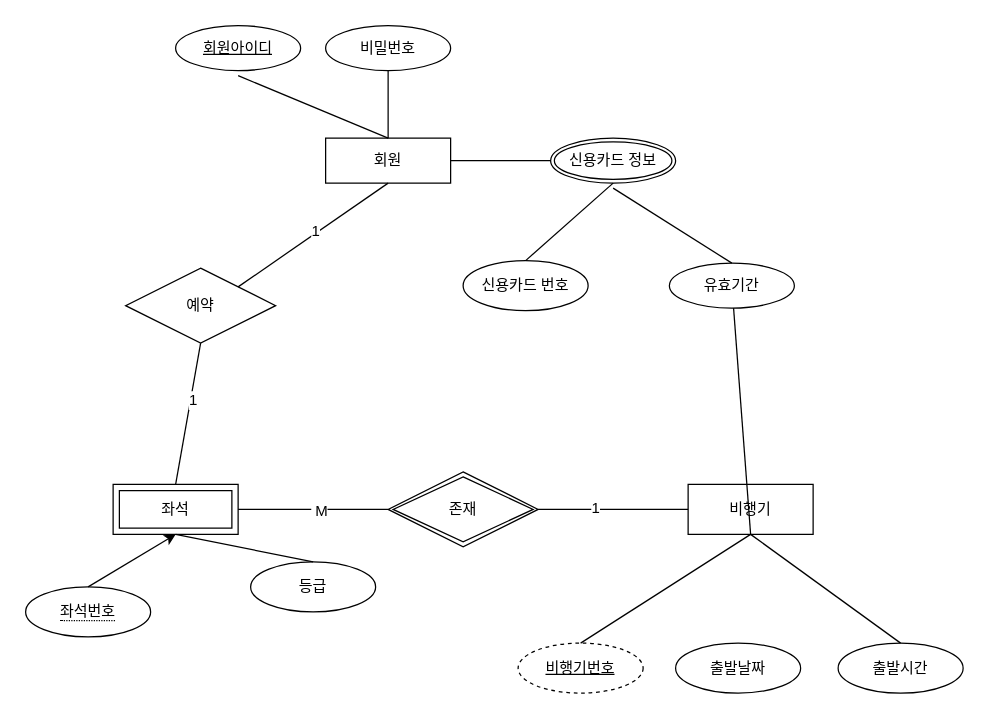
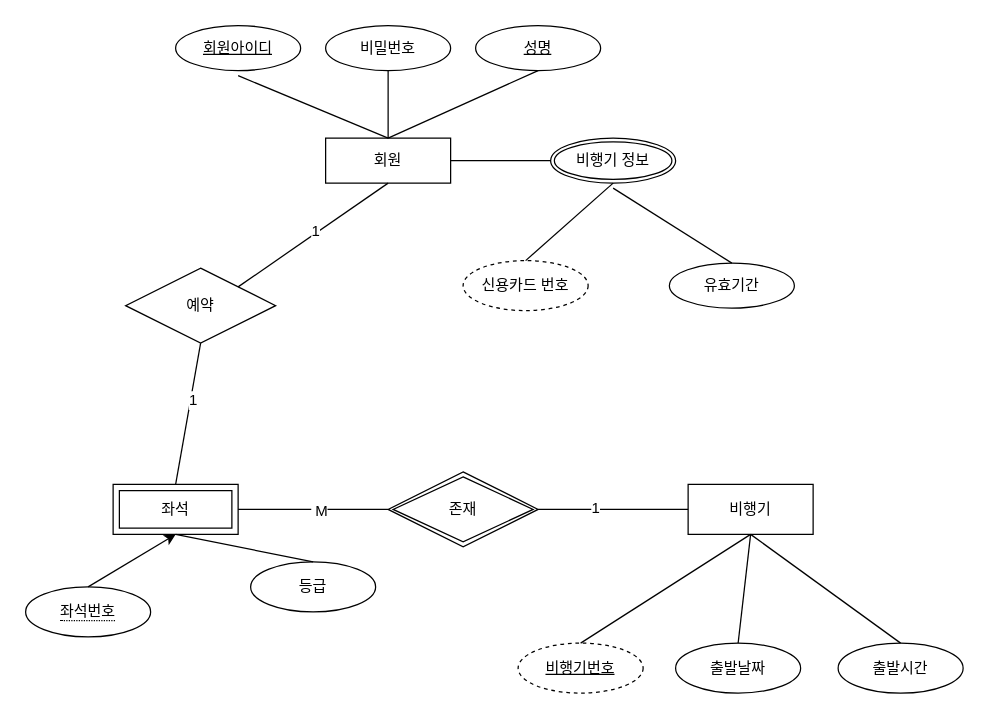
  <mxCell id="0" />
  <mxCell id="1" parent="0" />
  <mxCell id="2" value="회원" style="whiteSpace=wrap;html=1;align=center;rounded=0;strokeColor=default;verticalAlign=middle;fontFamily=Helvetica;fontSize=12;fontColor=default;fillColor=light-dark(#FFFFFF,#FFFFFF);" vertex="1" parent="1"><mxGeometry x="260" y="110" width="100" height="36" as="geometry" /></mxCell>
  <mxCell id="3" value="회원아이디" style="ellipse;whiteSpace=wrap;html=1;align=center;fontStyle=4;rounded=0;strokeColor=default;verticalAlign=middle;fontFamily=Helvetica;fontSize=12;fontColor=default;fillColor=light-dark(#FFFFFF,#FFFFFF);" vertex="1" parent="1"><mxGeometry x="140" y="20" width="100" height="36" as="geometry" /></mxCell>
  <mxCell id="4" value="비밀번호" style="ellipse;whiteSpace=wrap;html=1;align=center;rounded=0;strokeColor=default;verticalAlign=middle;fontFamily=Helvetica;fontSize=12;fontColor=default;fillColor=light-dark(#FFFFFF,#FFFFFF);" vertex="1" parent="1"><mxGeometry x="260" y="20" width="100" height="36" as="geometry" /></mxCell>
- <mxCell id="6" value="신용카드 정보" style="ellipse;shape=doubleEllipse;margin=3;whiteSpace=wrap;html=1;align=center;rounded=0;strokeColor=default;verticalAlign=middle;fontFamily=Helvetica;fontSize=12;fontColor=default;fillColor=light-dark(#FFFFFF,#FFFFFF);" vertex="1" parent="1"><mxGeometry x="440" y="110" width="100" height="36" as="geometry" /></mxCell>
+ <mxCell id="5" value="성명" style="ellipse;whiteSpace=wrap;html=1;align=center;fontStyle=4;rounded=0;strokeColor=default;verticalAlign=middle;fontFamily=Helvetica;fontSize=12;fontColor=default;fillColor=light-dark(#FFFFFF,#FFFFFF);" vertex="1" parent="1"><mxGeometry x="380" y="20" width="100" height="36" as="geometry" /></mxCell>
+ <mxCell id="6" value="비행기 정보" style="ellipse;shape=doubleEllipse;margin=3;whiteSpace=wrap;html=1;align=center;rounded=0;strokeColor=default;verticalAlign=middle;fontFamily=Helvetica;fontSize=12;fontColor=default;fillColor=light-dark(#FFFFFF,#FFFFFF);" vertex="1" parent="1"><mxGeometry x="440" y="110" width="100" height="36" as="geometry" /></mxCell>
  <mxCell id="7" value="유효기간" style="ellipse;whiteSpace=wrap;html=1;align=center;rounded=0;strokeColor=default;verticalAlign=middle;fontFamily=Helvetica;fontSize=12;fontColor=default;fillColor=light-dark(#FFFFFF,#FFFFFF);" vertex="1" parent="1"><mxGeometry x="535" y="210" width="100" height="36" as="geometry" /></mxCell>
- <mxCell id="8" value="신용카드 번호" style="ellipse;whiteSpace=wrap;html=1;align=center;rounded=0;strokeColor=default;verticalAlign=middle;fontFamily=Helvetica;fontSize=12;fontColor=default;fillColor=light-dark(#FFFFFF,#FFFFFF);" vertex="1" parent="1"><mxGeometry x="370" y="208" width="100" height="40" as="geometry" /></mxCell>
+ <mxCell id="8" value="신용카드 번호" style="ellipse;whiteSpace=wrap;html=1;align=center;rounded=0;strokeColor=default;verticalAlign=middle;fontFamily=Helvetica;fontSize=12;fontColor=default;fillColor=light-dark(#FFFFFF,#FFFFFF);dashed=1;" vertex="1" parent="1"><mxGeometry x="370" y="208" width="100" height="40" as="geometry" /></mxCell>
  <mxCell id="9" value="" style="endArrow=none;html=1;rounded=0;fontFamily=Helvetica;fontSize=12;fontColor=default;exitX=0.5;exitY=0;exitDx=0;exitDy=0;entryX=0.5;entryY=1;entryDx=0;entryDy=0;" edge="1" parent="1" source="8" target="6"><mxGeometry width="50" height="50" relative="1" as="geometry"><mxPoint x="420" y="210" as="sourcePoint" /><mxPoint x="470" y="150" as="targetPoint" /></mxGeometry></mxCell>
  <mxCell id="10" value="" style="endArrow=none;html=1;rounded=0;fontFamily=Helvetica;fontSize=12;fontColor=default;entryX=0.5;entryY=0;entryDx=0;entryDy=0;" edge="1" parent="1" target="7"><mxGeometry width="50" height="50" relative="1" as="geometry"><mxPoint x="490" y="150" as="sourcePoint" /><mxPoint x="560" y="230" as="targetPoint" /></mxGeometry></mxCell>
  <mxCell id="11" value="" style="endArrow=none;html=1;rounded=0;fontFamily=Helvetica;fontSize=12;fontColor=default;exitX=0.5;exitY=0;exitDx=0;exitDy=0;" edge="1" parent="1" source="2"><mxGeometry width="50" height="50" relative="1" as="geometry"><mxPoint x="250" y="100" as="sourcePoint" /><mxPoint x="190" y="60" as="targetPoint" /></mxGeometry></mxCell>
  <mxCell id="12" value="" style="endArrow=none;html=1;rounded=0;fontFamily=Helvetica;fontSize=12;fontColor=default;entryX=0.5;entryY=1;entryDx=0;entryDy=0;exitX=0.5;exitY=0;exitDx=0;exitDy=0;" edge="1" parent="1" source="2" target="4"><mxGeometry width="50" height="50" relative="1" as="geometry"><mxPoint x="280" y="180" as="sourcePoint" /><mxPoint x="330" y="130" as="targetPoint" /></mxGeometry></mxCell>
+ <mxCell id="13" value="" style="endArrow=none;html=1;rounded=0;fontFamily=Helvetica;fontSize=12;fontColor=default;entryX=0.5;entryY=1;entryDx=0;entryDy=0;exitX=0.5;exitY=0;exitDx=0;exitDy=0;" edge="1" parent="1" source="2" target="5"><mxGeometry width="50" height="50" relative="1" as="geometry"><mxPoint x="280" y="180" as="sourcePoint" /><mxPoint x="330" y="130" as="targetPoint" /></mxGeometry></mxCell>
  <mxCell id="14" value="" style="endArrow=none;html=1;rounded=0;fontFamily=Helvetica;fontSize=12;fontColor=default;entryX=1;entryY=0.5;entryDx=0;entryDy=0;exitX=0;exitY=0.5;exitDx=0;exitDy=0;" edge="1" parent="1" source="6" target="2"><mxGeometry width="50" height="50" relative="1" as="geometry"><mxPoint x="280" y="180" as="sourcePoint" /><mxPoint x="330" y="130" as="targetPoint" /></mxGeometry></mxCell>
  <mxCell id="15" value="비행기" style="whiteSpace=wrap;html=1;align=center;rounded=0;strokeColor=default;verticalAlign=middle;fontFamily=Helvetica;fontSize=12;fontColor=default;fillColor=light-dark(#FFFFFF,#FFFFFF);" vertex="1" parent="1"><mxGeometry x="550" y="387" width="100" height="40" as="geometry" /></mxCell>
  <mxCell id="16" value="좌석" style="shape=ext;margin=3;double=1;whiteSpace=wrap;html=1;align=center;rounded=0;strokeColor=default;verticalAlign=middle;fontFamily=Helvetica;fontSize=12;fontColor=default;fillColor=light-dark(#FFFFFF,#FFFFFF);" vertex="1" parent="1"><mxGeometry x="90" y="387" width="100" height="40" as="geometry" /></mxCell>
  <mxCell id="17" value="출발시간" style="ellipse;whiteSpace=wrap;html=1;align=center;rounded=0;strokeColor=default;verticalAlign=middle;fontFamily=Helvetica;fontSize=12;fontColor=default;fillColor=light-dark(#FFFFFF,#FFFFFF);" vertex="1" parent="1"><mxGeometry x="670" y="514" width="100" height="40" as="geometry" /></mxCell>
  <mxCell id="18" value="출발날짜" style="ellipse;whiteSpace=wrap;html=1;align=center;rounded=0;strokeColor=default;verticalAlign=middle;fontFamily=Helvetica;fontSize=12;fontColor=default;fillColor=light-dark(#FFFFFF,#FFFFFF);" vertex="1" parent="1"><mxGeometry x="540" y="514" width="100" height="40" as="geometry" /></mxCell>
  <mxCell id="19" value="비행기번호" style="ellipse;whiteSpace=wrap;html=1;align=center;fontStyle=4;rounded=0;strokeColor=default;verticalAlign=middle;fontFamily=Helvetica;fontSize=12;fontColor=default;fillColor=light-dark(#FFFFFF,#FFFFFF);dashed=1;" vertex="1" parent="1"><mxGeometry x="414" y="514" width="100" height="40" as="geometry" /></mxCell>
  <mxCell id="20" value="&lt;span style=&quot;border-bottom-width: 1px; border-bottom-style: dotted; border-bottom-color: currentcolor;&quot;&gt;좌석번호&lt;/span&gt;" style="ellipse;whiteSpace=wrap;html=1;align=center;rounded=0;strokeColor=default;verticalAlign=middle;fontFamily=Helvetica;fontSize=12;fontColor=default;fillColor=light-dark(#FFFFFF,#FFFFFF);" vertex="1" parent="1"><mxGeometry x="20" y="469" width="100" height="40" as="geometry" /></mxCell>
  <mxCell id="21" value="등급" style="ellipse;whiteSpace=wrap;html=1;align=center;rounded=0;strokeColor=default;verticalAlign=middle;fontFamily=Helvetica;fontSize=12;fontColor=default;fillColor=light-dark(#FFFFFF,#FFFFFF);" vertex="1" parent="1"><mxGeometry x="200" y="449" width="100" height="40" as="geometry" /></mxCell>
  <mxCell id="22" value="" style="endArrow=none;html=1;rounded=0;fontFamily=Helvetica;fontSize=12;fontColor=default;entryX=0.5;entryY=1;entryDx=0;entryDy=0;exitX=0.5;exitY=0;exitDx=0;exitDy=0;" edge="1" parent="1" source="19" target="15"><mxGeometry width="50" height="50" relative="1" as="geometry"><mxPoint x="490" y="493" as="sourcePoint" /><mxPoint x="540" y="427" as="targetPoint" /></mxGeometry></mxCell>
- <mxCell id="23" value="" style="endArrow=none;html=1;rounded=0;fontFamily=Helvetica;fontSize=12;fontColor=default;exitX=0.5;exitY=1;exitDx=0;exitDy=0;" edge="1" parent="1" source="15" target="7"><mxGeometry width="50" height="50" relative="1" as="geometry"><mxPoint x="580" y="427" as="sourcePoint" /><mxPoint x="620" y="434.5" as="targetPoint" /></mxGeometry></mxCell>
+ <mxCell id="23" value="" style="endArrow=none;html=1;rounded=0;fontFamily=Helvetica;fontSize=12;fontColor=default;exitX=0.5;exitY=1;exitDx=0;exitDy=0;entryX=0.5;entryY=0;entryDx=0;entryDy=0;" edge="1" parent="1" source="15" target="18"><mxGeometry width="50" height="50" relative="1" as="geometry"><mxPoint x="580" y="427" as="sourcePoint" /><mxPoint x="620" y="434.5" as="targetPoint" /></mxGeometry></mxCell>
  <mxCell id="24" value="" style="endArrow=none;html=1;rounded=0;fontFamily=Helvetica;fontSize=12;fontColor=default;exitX=0.5;exitY=1;exitDx=0;exitDy=0;entryX=0.5;entryY=0;entryDx=0;entryDy=0;" edge="1" parent="1" source="15" target="17"><mxGeometry width="50" height="50" relative="1" as="geometry"><mxPoint x="600" y="437" as="sourcePoint" /><mxPoint x="640" y="514.5" as="targetPoint" /></mxGeometry></mxCell>
  <mxCell id="25" value="예약" style="shape=rhombus;perimeter=rhombusPerimeter;whiteSpace=wrap;html=1;align=center;rounded=0;strokeColor=default;verticalAlign=middle;fontFamily=Helvetica;fontSize=12;fontColor=default;fillColor=light-dark(#FFFFFF,#FFFFFF);" vertex="1" parent="1"><mxGeometry x="100" y="214" width="120" height="60" as="geometry" /></mxCell>
  <mxCell id="26" value="존재" style="shape=rhombus;double=1;perimeter=rhombusPerimeter;whiteSpace=wrap;html=1;align=center;rounded=0;strokeColor=default;verticalAlign=middle;fontFamily=Helvetica;fontSize=12;fontColor=default;fillColor=light-dark(#FFFFFF,#FFFFFF);" vertex="1" parent="1"><mxGeometry x="310" y="377" width="120" height="60" as="geometry" /></mxCell>
  <mxCell id="27" value="" style="endArrow=classic;html=1;rounded=0;fontFamily=Helvetica;fontSize=12;fontColor=default;entryX=0.5;entryY=1;entryDx=0;entryDy=0;exitX=0.5;exitY=0;exitDx=0;exitDy=0;" edge="1" parent="1" source="20" target="16"><mxGeometry width="50" height="50" relative="1" as="geometry"><mxPoint x="70" y="467" as="sourcePoint" /><mxPoint x="140" y="427" as="targetPoint" /></mxGeometry></mxCell>
  <mxCell id="28" value="" style="endArrow=none;html=1;rounded=0;fontFamily=Helvetica;fontSize=12;fontColor=default;entryX=0.5;entryY=1;entryDx=0;entryDy=0;exitX=0.5;exitY=0;exitDx=0;exitDy=0;" edge="1" parent="1" source="21" target="16"><mxGeometry width="50" height="50" relative="1" as="geometry"><mxPoint x="330" y="467" as="sourcePoint" /><mxPoint x="380" y="417" as="targetPoint" /></mxGeometry></mxCell>
  <mxCell id="29" value="" style="endArrow=none;html=1;rounded=0;fontFamily=Helvetica;fontSize=12;fontColor=default;entryX=0.5;entryY=1;entryDx=0;entryDy=0;exitX=1;exitY=0;exitDx=0;exitDy=0;" edge="1" parent="1" source="25" target="2"><mxGeometry width="50" height="50" relative="1" as="geometry"><mxPoint x="350" y="497" as="sourcePoint" /><mxPoint x="400" y="447" as="targetPoint" /></mxGeometry></mxCell>
  <mxCell id="30" value="1" style="edgeLabel;html=1;align=center;verticalAlign=middle;resizable=0;points=[];rounded=0;strokeColor=default;fontFamily=Helvetica;fontSize=12;fontColor=default;fillColor=light-dark(#FFFFFF,#FFFFFF);" vertex="1" connectable="0" parent="29"><mxGeometry x="0.041" y="1" relative="1" as="geometry"><mxPoint as="offset" /></mxGeometry></mxCell>
  <mxCell id="31" value="" style="endArrow=none;html=1;rounded=0;fontFamily=Helvetica;fontSize=12;fontColor=default;entryX=0.5;entryY=1;entryDx=0;entryDy=0;exitX=0.5;exitY=0;exitDx=0;exitDy=0;" edge="1" parent="1" source="16" target="25"><mxGeometry width="50" height="50" relative="1" as="geometry"><mxPoint x="350" y="497" as="sourcePoint" /><mxPoint x="400" y="447" as="targetPoint" /></mxGeometry></mxCell>
  <mxCell id="32" value="1" style="edgeLabel;html=1;align=center;verticalAlign=middle;resizable=0;points=[];rounded=0;strokeColor=default;fontFamily=Helvetica;fontSize=12;fontColor=default;fillColor=light-dark(#FFFFFF,#FFFFFF);" vertex="1" connectable="0" parent="31"><mxGeometry x="0.207" y="-2" relative="1" as="geometry"><mxPoint as="offset" /></mxGeometry></mxCell>
  <mxCell id="33" value="" style="endArrow=none;html=1;rounded=0;fontFamily=Helvetica;fontSize=12;fontColor=default;exitX=1;exitY=0.5;exitDx=0;exitDy=0;entryX=0;entryY=0.5;entryDx=0;entryDy=0;" edge="1" parent="1" source="16" target="26"><mxGeometry width="50" height="50" relative="1" as="geometry"><mxPoint x="350" y="447" as="sourcePoint" /><mxPoint x="400" y="397" as="targetPoint" /></mxGeometry></mxCell>
  <mxCell id="34" value="&amp;nbsp;M" style="edgeLabel;html=1;align=center;verticalAlign=middle;resizable=0;points=[];rounded=0;strokeColor=default;fontFamily=Helvetica;fontSize=12;fontColor=default;fillColor=light-dark(#FFFFFF,#FFFFFF);" vertex="1" connectable="0" parent="33"><mxGeometry x="0.069" y="-1" relative="1" as="geometry"><mxPoint as="offset" /></mxGeometry></mxCell>
  <mxCell id="35" value="" style="endArrow=none;html=1;rounded=0;fontFamily=Helvetica;fontSize=12;fontColor=default;entryX=0;entryY=0.5;entryDx=0;entryDy=0;exitX=1;exitY=0.5;exitDx=0;exitDy=0;" edge="1" parent="1" source="26" target="15"><mxGeometry width="50" height="50" relative="1" as="geometry"><mxPoint x="350" y="447" as="sourcePoint" /><mxPoint x="400" y="397" as="targetPoint" /></mxGeometry></mxCell>
  <mxCell id="36" value="1" style="edgeLabel;html=1;align=center;verticalAlign=middle;resizable=0;points=[];rounded=0;strokeColor=default;fontFamily=Helvetica;fontSize=12;fontColor=default;fillColor=light-dark(#FFFFFF,#FFFFFF);" vertex="1" connectable="0" parent="35"><mxGeometry x="-0.242" y="2" relative="1" as="geometry"><mxPoint as="offset" /></mxGeometry></mxCell>
